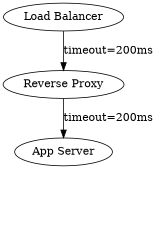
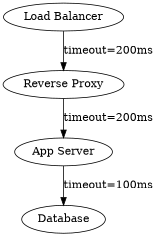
  digraph {
    node [load=3]
    n1 [label="Load Balancer"]
    n2 [label="Reverse Proxy"]
    n3 [label="App Server" load=100]
+   n4 [label=Database load=5000]
    n1 -> n2 [label="timeout=200ms" timeout=300]
    n2 -> n3 [label="timeout=200ms" timeout=200]
+   n3 -> n4 [label="timeout=100ms" timeout=100]
  }
